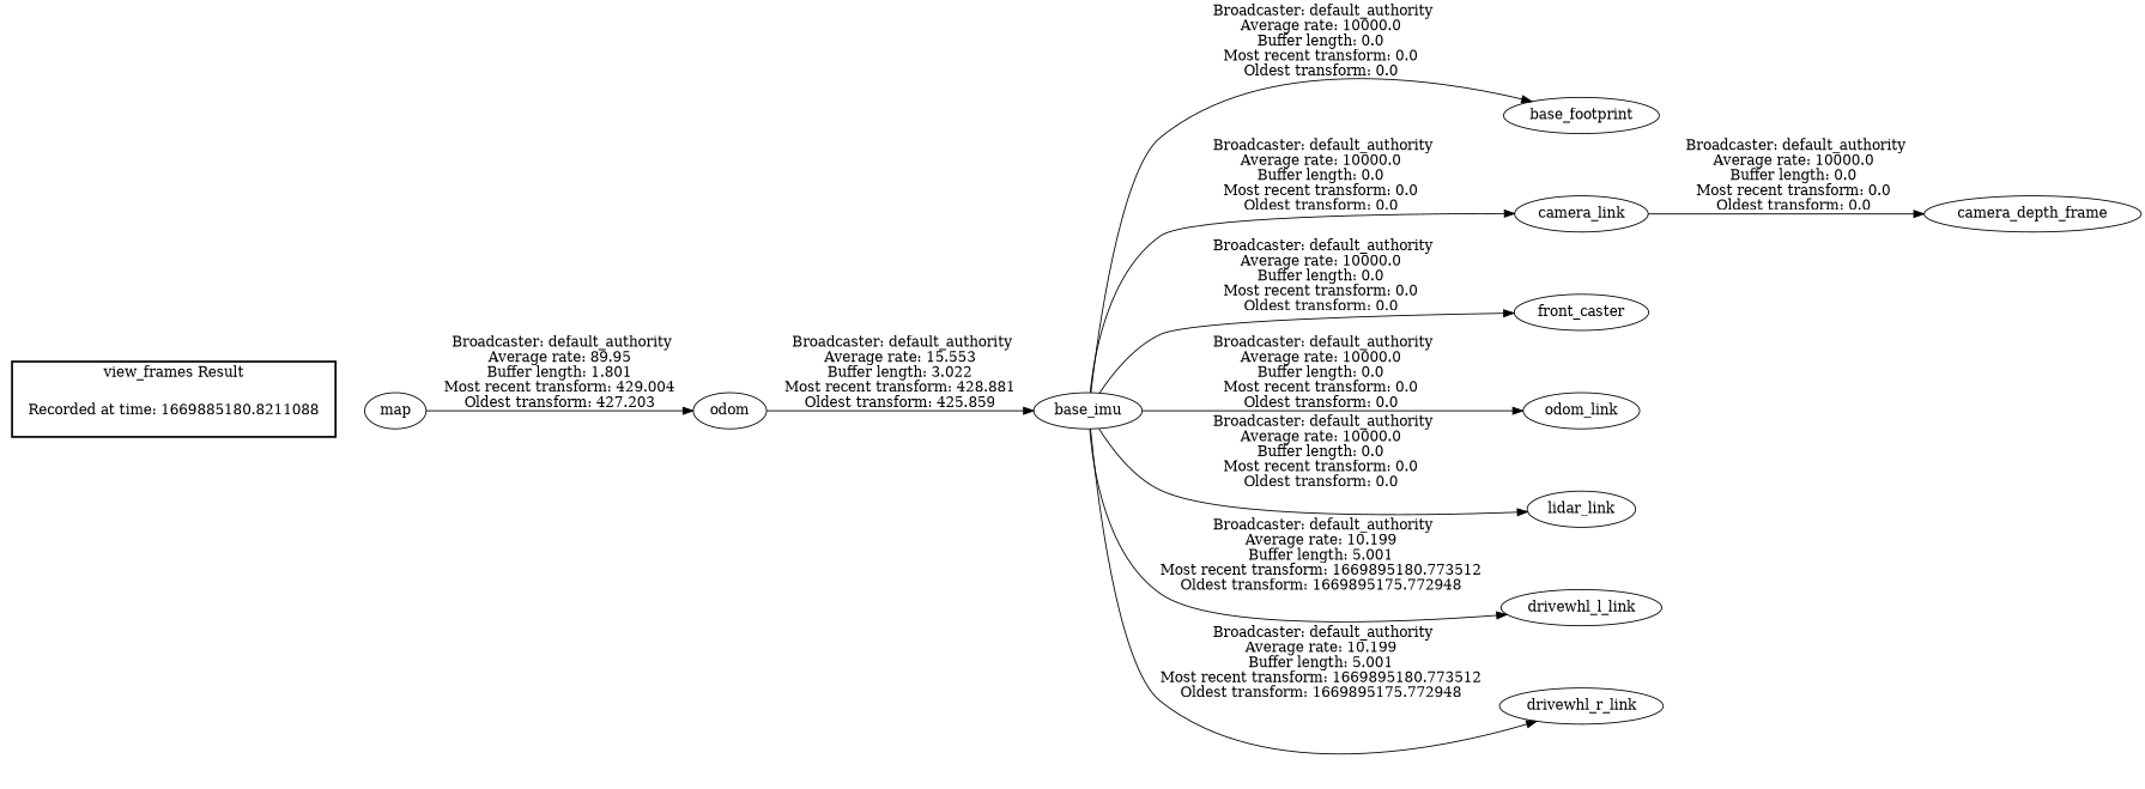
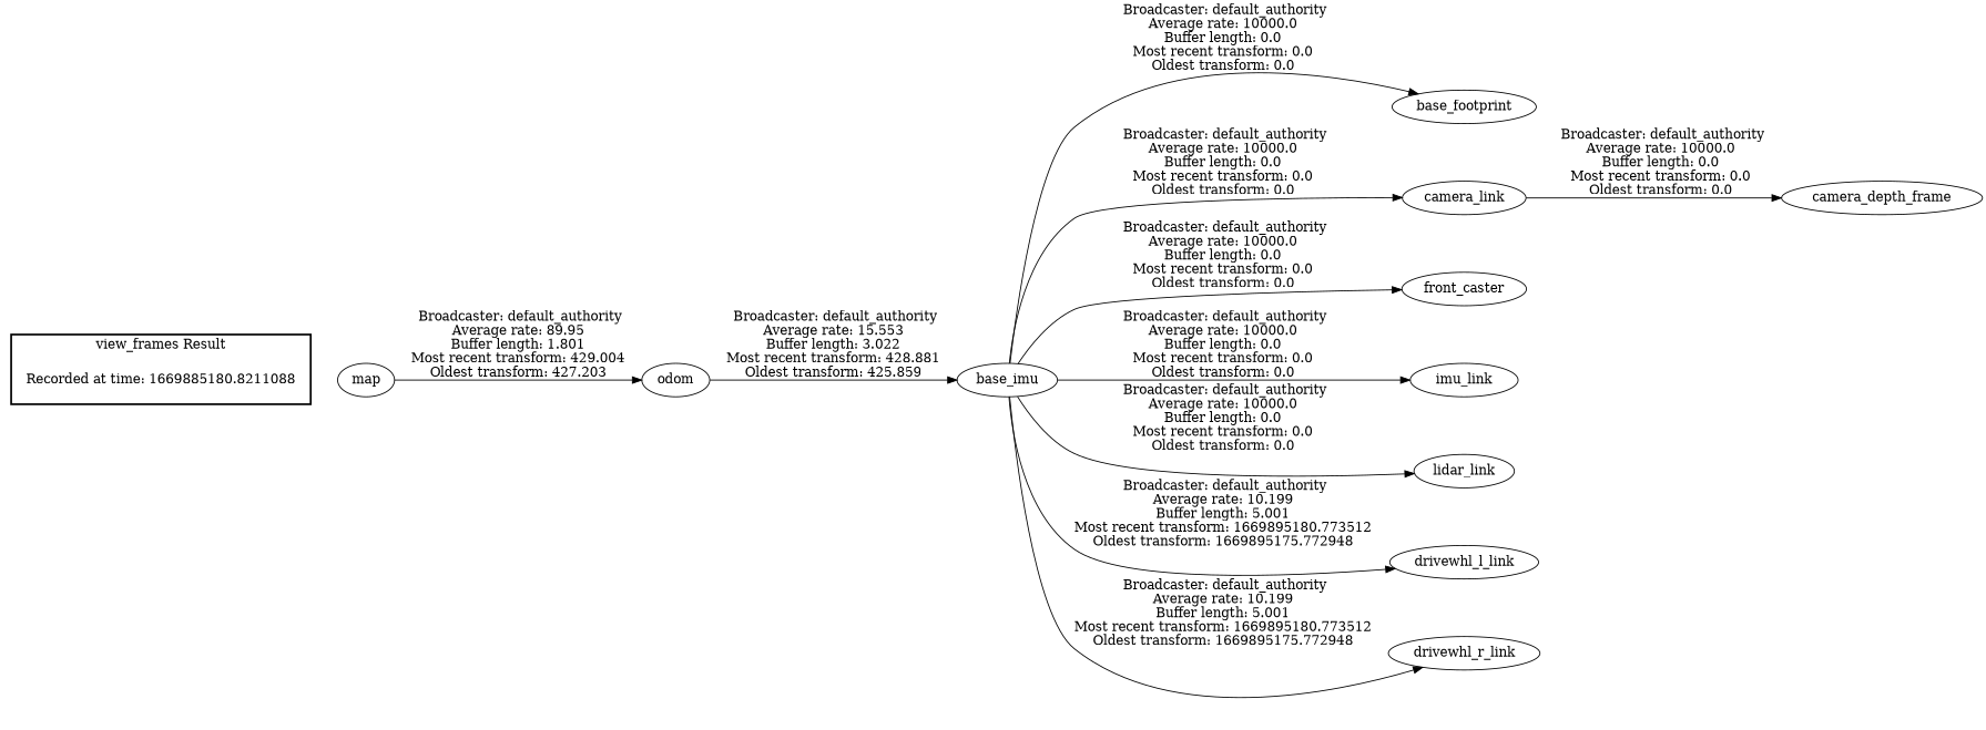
  digraph {
    rankdir=LR
    n1 [label="Recorded at time: 1669885180.8211088" shape=plaintext]
    map
    n3 [label=base_imu]
    odom
    base_footprint
    camera_link
    front_caster
-   imu_link [label=odom_link]
+   imu_link
    lidar_link
    drivewhl_l_link
    drivewhl_r_link
    camera_depth_frame
    subgraph cluster_1 {
      color=black
      label="view_frames Result"
      style=bold
      n1
    }
    n1 -> map [style=invis]
    map -> odom [label=" Broadcaster: default_authority\nAverage rate: 89.95\nBuffer length: 1.801\nMost recent transform: 429.004\nOldest transform: 427.203\n"]
    n3 -> base_footprint [label=" Broadcaster: default_authority\nAverage rate: 10000.0\nBuffer length: 0.0\nMost recent transform: 0.0\nOldest transform: 0.0\n"]
    n3 -> camera_link [label=" Broadcaster: default_authority\nAverage rate: 10000.0\nBuffer length: 0.0\nMost recent transform: 0.0\nOldest transform: 0.0\n"]
    n3 -> front_caster [label=" Broadcaster: default_authority\nAverage rate: 10000.0\nBuffer length: 0.0\nMost recent transform: 0.0\nOldest transform: 0.0\n"]
    n3 -> imu_link [label=" Broadcaster: default_authority\nAverage rate: 10000.0\nBuffer length: 0.0\nMost recent transform: 0.0\nOldest transform: 0.0\n"]
    n3 -> lidar_link [label=" Broadcaster: default_authority\nAverage rate: 10000.0\nBuffer length: 0.0\nMost recent transform: 0.0\nOldest transform: 0.0\n"]
    n3 -> drivewhl_l_link [label=" Broadcaster: default_authority\nAverage rate: 10.199\nBuffer length: 5.001\nMost recent transform: 1669895180.773512\nOldest transform: 1669895175.772948\n"]
    n3 -> drivewhl_r_link [label=" Broadcaster: default_authority\nAverage rate: 10.199\nBuffer length: 5.001\nMost recent transform: 1669895180.773512\nOldest transform: 1669895175.772948\n"]
    odom -> n3 [label=" Broadcaster: default_authority\nAverage rate: 15.553\nBuffer length: 3.022\nMost recent transform: 428.881\nOldest transform: 425.859\n"]
    camera_link -> camera_depth_frame [label=" Broadcaster: default_authority\nAverage rate: 10000.0\nBuffer length: 0.0\nMost recent transform: 0.0\nOldest transform: 0.0\n"]
  }
